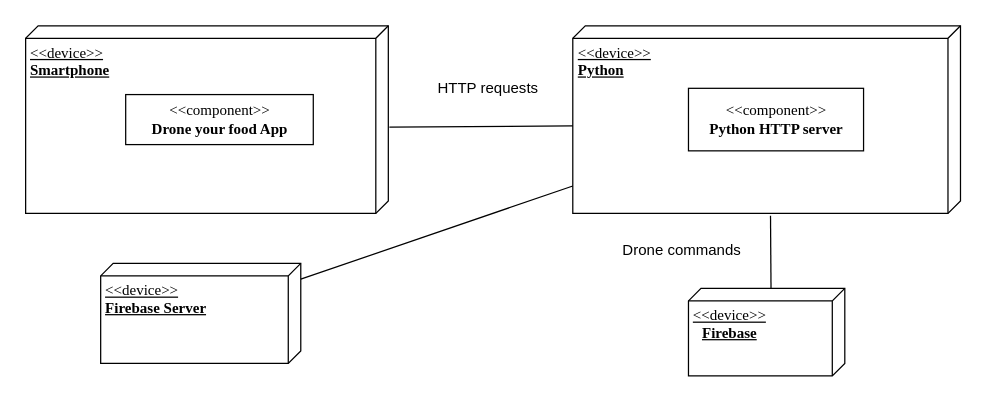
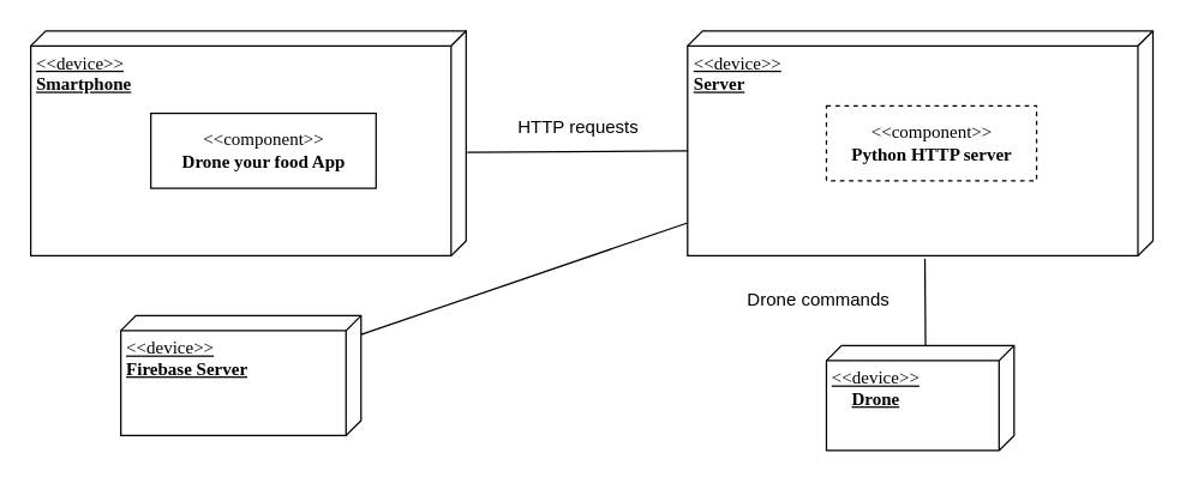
  <mxCell id="0" />
  <mxCell id="1" parent="0" />
  <mxCell id="2" value="&lt;div&gt;&amp;lt;&amp;lt;device&amp;gt;&amp;gt;&lt;/div&gt;&lt;div&gt;&lt;b&gt;Smartphone&lt;/b&gt;&lt;br&gt;&lt;/div&gt;" style="verticalAlign=top;align=left;spacingTop=8;spacingLeft=2;spacingRight=12;shape=cube;size=10;direction=south;fontStyle=4;html=1;rounded=0;shadow=0;comic=0;labelBackgroundColor=none;strokeWidth=1;fontFamily=Verdana;fontSize=12" parent="1" vertex="1"><mxGeometry x="20" y="20" width="290" height="150" as="geometry" /></mxCell>
- <mxCell id="3" value="&lt;div&gt;&amp;lt;&amp;lt;device&amp;gt;&amp;gt;&lt;/div&gt;&lt;div&gt;&lt;b&gt;Python&lt;/b&gt;&lt;br&gt;&lt;/div&gt;" style="verticalAlign=top;align=left;spacingTop=8;spacingLeft=2;spacingRight=12;shape=cube;size=10;direction=south;fontStyle=4;html=1;rounded=0;shadow=0;comic=0;labelBackgroundColor=none;strokeWidth=1;fontFamily=Verdana;fontSize=12" parent="1" vertex="1"><mxGeometry x="457.5" y="20" width="310" height="150" as="geometry" /></mxCell>
- <mxCell id="4" value="&lt;div align=&quot;center&quot;&gt;&amp;lt;&amp;lt;device&amp;gt;&amp;gt;&lt;/div&gt;&lt;div align=&quot;center&quot;&gt;&lt;b&gt;Firebase&lt;/b&gt;&lt;br&gt;&lt;/div&gt;" style="verticalAlign=top;align=left;spacingTop=8;spacingLeft=2;spacingRight=12;shape=cube;size=10;direction=south;fontStyle=4;html=1;rounded=0;shadow=0;comic=0;labelBackgroundColor=none;strokeWidth=1;fontFamily=Verdana;fontSize=12" parent="1" vertex="1"><mxGeometry x="550" y="230" width="125" height="70" as="geometry" /></mxCell>
- <mxCell id="5" value="&lt;div&gt;&amp;lt;&amp;lt;component&amp;gt;&amp;gt;&lt;/div&gt;&lt;div&gt;&lt;b&gt;Drone your food App&lt;/b&gt;&lt;br&gt;&lt;/div&gt;" style="html=1;rounded=0;shadow=0;comic=0;labelBackgroundColor=none;strokeWidth=1;fontFamily=Verdana;fontSize=12;align=center;" parent="1" vertex="1"><mxGeometry x="100" y="75" width="150" height="40" as="geometry" /></mxCell>
- <mxCell id="6" value="&lt;div&gt;&amp;lt;&amp;lt;component&amp;gt;&amp;gt;&lt;/div&gt;&lt;div&gt;&lt;b&gt;Python HTTP server&lt;/b&gt;&lt;br&gt;&lt;/div&gt;" style="html=1;rounded=0;shadow=0;comic=0;labelBackgroundColor=none;strokeWidth=1;fontFamily=Verdana;fontSize=12;align=center;" parent="1" vertex="1"><mxGeometry x="550" y="70" width="140" height="50" as="geometry" /></mxCell>
+ <mxCell id="3" value="&lt;div&gt;&amp;lt;&amp;lt;device&amp;gt;&amp;gt;&lt;/div&gt;&lt;div&gt;&lt;b&gt;Server&lt;/b&gt;&lt;br&gt;&lt;/div&gt;" style="verticalAlign=top;align=left;spacingTop=8;spacingLeft=2;spacingRight=12;shape=cube;size=10;direction=south;fontStyle=4;html=1;rounded=0;shadow=0;comic=0;labelBackgroundColor=none;strokeWidth=1;fontFamily=Verdana;fontSize=12" parent="1" vertex="1"><mxGeometry x="457.5" y="20" width="310" height="150" as="geometry" /></mxCell>
+ <mxCell id="4" value="&lt;div align=&quot;center&quot;&gt;&amp;lt;&amp;lt;device&amp;gt;&amp;gt;&lt;/div&gt;&lt;div align=&quot;center&quot;&gt;&lt;b&gt;Drone&lt;/b&gt;&lt;br&gt;&lt;/div&gt;" style="verticalAlign=top;align=left;spacingTop=8;spacingLeft=2;spacingRight=12;shape=cube;size=10;direction=south;fontStyle=4;html=1;rounded=0;shadow=0;comic=0;labelBackgroundColor=none;strokeWidth=1;fontFamily=Verdana;fontSize=12" parent="1" vertex="1"><mxGeometry x="550" y="230" width="125" height="70" as="geometry" /></mxCell>
+ <mxCell id="5" value="&lt;div&gt;&amp;lt;&amp;lt;component&amp;gt;&amp;gt;&lt;/div&gt;&lt;div&gt;&lt;b&gt;Drone your food App&lt;/b&gt;&lt;br&gt;&lt;/div&gt;" style="html=1;rounded=0;shadow=0;comic=0;labelBackgroundColor=none;strokeWidth=1;fontFamily=Verdana;fontSize=12;align=center;" parent="1" vertex="1"><mxGeometry x="100" y="75" width="150" height="50" as="geometry" /></mxCell>
+ <mxCell id="6" value="&lt;div&gt;&amp;lt;&amp;lt;component&amp;gt;&amp;gt;&lt;/div&gt;&lt;div&gt;&lt;b&gt;Python HTTP server&lt;/b&gt;&lt;br&gt;&lt;/div&gt;" style="html=1;rounded=0;shadow=0;comic=0;labelBackgroundColor=none;strokeWidth=1;fontFamily=Verdana;fontSize=12;align=center;dashed=1;" parent="1" vertex="1"><mxGeometry x="550" y="70" width="140" height="50" as="geometry" /></mxCell>
  <mxCell id="7" value="" style="endArrow=none;html=1;entryX=0;entryY=0;entryDx=80;entryDy=310;entryPerimeter=0;exitX=0.54;exitY=-0.003;exitDx=0;exitDy=0;exitPerimeter=0;" edge="1" parent="1" source="2" target="3"><mxGeometry width="50" height="50" relative="1" as="geometry"><mxPoint x="310" y="95" as="sourcePoint" /><mxPoint x="510" y="250" as="targetPoint" /></mxGeometry></mxCell>
- <mxCell id="8" value="HTTP requests" style="text;html=1;strokeColor=none;fillColor=none;align=center;verticalAlign=middle;whiteSpace=wrap;rounded=0;" vertex="1" parent="1"><mxGeometry x="335" y="60" width="110" height="20" as="geometry" /></mxCell>
+ <mxCell id="8" value="HTTP requests" style="text;html=1;strokeColor=none;fillColor=none;align=center;verticalAlign=middle;whiteSpace=wrap;rounded=0;" vertex="1" parent="1"><mxGeometry x="330" y="75" width="110" height="20" as="geometry" /></mxCell>
  <mxCell id="9" value="" style="endArrow=none;html=1;entryX=1.013;entryY=0.49;entryDx=0;entryDy=0;entryPerimeter=0;" edge="1" parent="1" target="3"><mxGeometry width="50" height="50" relative="1" as="geometry"><mxPoint x="616" y="230" as="sourcePoint" /><mxPoint x="510" y="250" as="targetPoint" /></mxGeometry></mxCell>
  <mxCell id="10" value="" style="endArrow=none;html=1;" edge="1" parent="1" source="11" target="3"><mxGeometry width="50" height="50" relative="1" as="geometry"><mxPoint x="460" y="300" as="sourcePoint" /><mxPoint x="510" y="250" as="targetPoint" /></mxGeometry></mxCell>
  <mxCell id="11" value="&lt;div&gt;&amp;lt;&amp;lt;device&amp;gt;&amp;gt;&lt;/div&gt;&lt;div&gt;&lt;b&gt;Firebase Server&lt;/b&gt;&lt;br&gt;&lt;/div&gt;" style="verticalAlign=top;align=left;spacingTop=8;spacingLeft=2;spacingRight=12;shape=cube;size=10;direction=south;fontStyle=4;html=1;rounded=0;shadow=0;comic=0;labelBackgroundColor=none;strokeWidth=1;fontFamily=Verdana;fontSize=12" vertex="1" parent="1"><mxGeometry x="80" y="210" width="160" height="80" as="geometry" /></mxCell>
  <mxCell id="12" value="&lt;div&gt;Drone commands&lt;/div&gt;" style="text;html=1;strokeColor=none;fillColor=none;align=center;verticalAlign=middle;whiteSpace=wrap;rounded=0;" vertex="1" parent="1"><mxGeometry x="490" y="190" width="110" height="20" as="geometry" /></mxCell>
